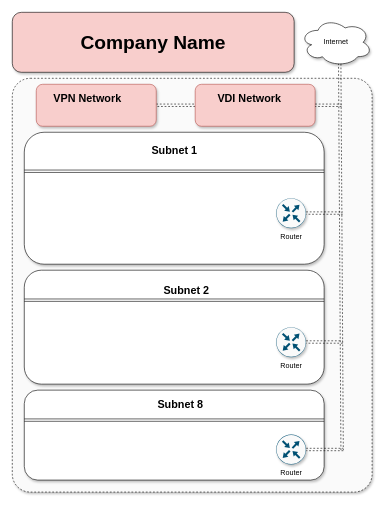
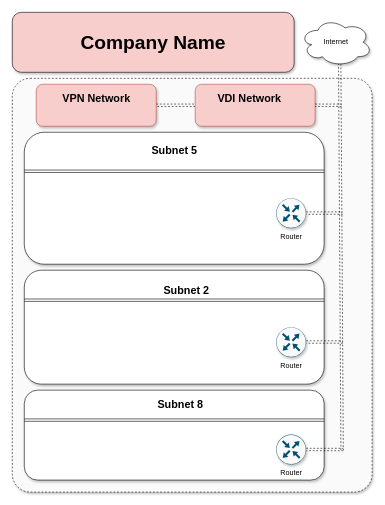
  <mxCell id="0" />
  <mxCell id="1" parent="0" />
  <mxCell id="2" value="" style="rounded=1;whiteSpace=wrap;html=1;shadow=1;arcSize=5;dashed=1;fillColor=#FAFAFA;" parent="1" vertex="1"><mxGeometry x="20" y="130" width="600" height="690" as="geometry" /></mxCell>
  <mxCell id="3" value="Internet" style="ellipse;shape=cloud;whiteSpace=wrap;html=1;shadow=1;" parent="1" vertex="1"><mxGeometry x="500" y="30" width="120" height="80" as="geometry" /></mxCell>
  <mxCell id="4" style="edgeStyle=none;shape=link;rounded=0;orthogonalLoop=1;jettySize=auto;html=1;exitX=0;exitY=0.5;exitDx=0;exitDy=0;entryX=1;entryY=0.5;entryDx=0;entryDy=0;fontSize=32;dashed=1;" parent="1" source="5" target="16" edge="1"><mxGeometry relative="1" as="geometry" /></mxCell>
  <mxCell id="5" value="" style="rounded=1;whiteSpace=wrap;html=1;shadow=1;fillColor=#f8cecc;strokeColor=#b85450;" parent="1" vertex="1"><mxGeometry x="325" y="140" width="200" height="70" as="geometry" /></mxCell>
  <mxCell id="6" value="" style="rounded=1;whiteSpace=wrap;html=1;shadow=1;" parent="1" vertex="1"><mxGeometry x="40" y="220" width="500" height="220" as="geometry" /></mxCell>
  <mxCell id="7" value="" style="rounded=1;whiteSpace=wrap;html=1;shadow=1;" parent="1" vertex="1"><mxGeometry x="40" y="650" width="500" height="150" as="geometry" /></mxCell>
  <mxCell id="8" value="Router" style="sketch=0;points=[[0.5,0,0],[1,0.5,0],[0.5,1,0],[0,0.5,0],[0.145,0.145,0],[0.856,0.145,0],[0.855,0.856,0],[0.145,0.855,0]];verticalLabelPosition=bottom;html=1;verticalAlign=top;aspect=fixed;align=center;pointerEvents=1;shape=mxgraph.cisco19.rect;prIcon=router;fillColor=#FAFAFA;strokeColor=#005073;shadow=1;" parent="1" vertex="1"><mxGeometry x="460" y="330" width="50" height="50" as="geometry" /></mxCell>
  <mxCell id="9" style="edgeStyle=none;shape=link;rounded=0;orthogonalLoop=1;jettySize=auto;html=1;exitX=1;exitY=0.5;exitDx=0;exitDy=0;exitPerimeter=0;dashed=1;strokeColor=default;fontSize=32;shadow=0;sketch=0;startFill=1;bendable=1;movable=1;" parent="1" source="10" edge="1"><mxGeometry relative="1" as="geometry"><mxPoint x="572" y="749" as="targetPoint" /></mxGeometry></mxCell>
  <mxCell id="10" value="Router" style="sketch=0;points=[[0.5,0,0],[1,0.5,0],[0.5,1,0],[0,0.5,0],[0.145,0.145,0],[0.856,0.145,0],[0.855,0.856,0],[0.145,0.855,0]];verticalLabelPosition=bottom;html=1;verticalAlign=top;aspect=fixed;align=center;pointerEvents=1;shape=mxgraph.cisco19.rect;prIcon=router;fillColor=#FAFAFA;strokeColor=#005073;shadow=1;" parent="1" vertex="1"><mxGeometry x="460" y="724" width="50" height="50" as="geometry" /></mxCell>
  <mxCell id="11" value="" style="endArrow=none;html=1;rounded=0;shape=link;" parent="1" edge="1"><mxGeometry width="50" height="50" relative="1" as="geometry"><mxPoint x="40" y="285" as="sourcePoint" /><mxPoint x="540" y="285" as="targetPoint" /></mxGeometry></mxCell>
  <mxCell id="12" value="" style="endArrow=none;html=1;rounded=0;shape=link;" parent="1" edge="1"><mxGeometry width="50" height="50" relative="1" as="geometry"><mxPoint x="40" y="700" as="sourcePoint" /><mxPoint x="540" y="700" as="targetPoint" /></mxGeometry></mxCell>
- <mxCell id="13" value="&lt;font style=&quot;font-size: 18px;&quot;&gt;&lt;b&gt;Subnet 1&lt;/b&gt;&lt;/font&gt;" style="text;html=1;align=center;verticalAlign=middle;resizable=0;points=[];autosize=1;strokeColor=none;fillColor=none;" parent="1" vertex="1"><mxGeometry x="240" y="230" width="100" height="40" as="geometry" /></mxCell>
+ <mxCell id="13" value="&lt;font style=&quot;font-size: 18px;&quot;&gt;&lt;b&gt;Subnet 5&lt;/b&gt;&lt;/font&gt;" style="text;html=1;align=center;verticalAlign=middle;resizable=0;points=[];autosize=1;strokeColor=none;fillColor=none;" parent="1" vertex="1"><mxGeometry x="240" y="230" width="100" height="40" as="geometry" /></mxCell>
  <mxCell id="14" value="&lt;font style=&quot;font-size: 18px;&quot;&gt;&lt;b&gt;Subnet 8&lt;/b&gt;&lt;/font&gt;" style="text;html=1;align=center;verticalAlign=middle;resizable=0;points=[];autosize=1;strokeColor=none;fillColor=none;" parent="1" vertex="1"><mxGeometry x="250" y="655" width="100" height="40" as="geometry" /></mxCell>
  <mxCell id="15" value="&lt;font style=&quot;font-size: 18px;&quot;&gt;&lt;b&gt;VDI Network&lt;br&gt;&lt;/b&gt;&lt;br&gt;&lt;/font&gt;" style="text;html=1;align=center;verticalAlign=middle;resizable=0;points=[];autosize=1;strokeColor=none;fillColor=none;" parent="1" vertex="1"><mxGeometry x="350" y="145" width="130" height="60" as="geometry" /></mxCell>
  <mxCell id="16" value="" style="rounded=1;whiteSpace=wrap;html=1;shadow=1;fillColor=#f8cecc;strokeColor=#b85450;" parent="1" vertex="1"><mxGeometry x="60" y="140" width="200" height="70" as="geometry" /></mxCell>
- <mxCell id="17" value="&lt;font style=&quot;font-size: 18px;&quot;&gt;&lt;b&gt;VPN Network&lt;br&gt;&lt;/b&gt;&lt;br&gt;&lt;/font&gt;" style="text;html=1;align=center;verticalAlign=middle;resizable=0;points=[];autosize=1;strokeColor=none;fillColor=none;" parent="1" vertex="1"><mxGeometry x="75" y="145" width="140" height="60" as="geometry" /></mxCell>
+ <mxCell id="17" value="&lt;font style=&quot;font-size: 18px;&quot;&gt;&lt;b&gt;VPN Network&lt;br&gt;&lt;/b&gt;&lt;br&gt;&lt;/font&gt;" style="text;html=1;align=center;verticalAlign=middle;resizable=0;points=[];autosize=1;strokeColor=none;fillColor=none;" parent="1" vertex="1"><mxGeometry x="90" y="145" width="140" height="60" as="geometry" /></mxCell>
  <mxCell id="18" value="&lt;span style=&quot;font-size: 32px;&quot;&gt;&lt;b&gt;Company Name&lt;/b&gt;&lt;/span&gt;" style="rounded=1;whiteSpace=wrap;html=1;shadow=1;fillColor=#f8cecc;" parent="1" vertex="1"><mxGeometry x="20" y="20" width="470" height="100" as="geometry" /></mxCell>
  <mxCell id="19" value="" style="endArrow=none;dashed=1;html=1;rounded=0;shadow=0;sketch=0;strokeColor=default;fontSize=32;shape=link;entryX=0.55;entryY=0.95;entryDx=0;entryDy=0;entryPerimeter=0;" parent="1" target="3" edge="1"><mxGeometry width="50" height="50" relative="1" as="geometry"><mxPoint x="570" y="750" as="sourcePoint" /><mxPoint x="570" y="120" as="targetPoint" /></mxGeometry></mxCell>
  <mxCell id="20" style="edgeStyle=none;shape=link;rounded=0;orthogonalLoop=1;jettySize=auto;html=1;exitX=1;exitY=0.5;exitDx=0;exitDy=0;exitPerimeter=0;dashed=1;strokeColor=default;fontSize=32;shadow=0;sketch=0;startFill=1;bendable=1;movable=1;" parent="1" edge="1"><mxGeometry relative="1" as="geometry"><mxPoint x="510" y="354.76" as="sourcePoint" /><mxPoint x="571" y="354.76" as="targetPoint" /></mxGeometry></mxCell>
  <mxCell id="21" style="edgeStyle=none;shape=link;rounded=0;orthogonalLoop=1;jettySize=auto;html=1;dashed=1;strokeColor=default;fontSize=32;shadow=0;sketch=0;startFill=1;bendable=1;movable=1;exitX=1;exitY=0.5;exitDx=0;exitDy=0;" parent="1" source="5" edge="1"><mxGeometry relative="1" as="geometry"><mxPoint x="530" y="190" as="sourcePoint" /><mxPoint x="569" y="175" as="targetPoint" /></mxGeometry></mxCell>
  <mxCell id="22" value="" style="rounded=1;whiteSpace=wrap;html=1;shadow=1;" vertex="1" parent="1"><mxGeometry x="40" y="450" width="500" height="190" as="geometry" /></mxCell>
  <mxCell id="23" value="Router" style="sketch=0;points=[[0.5,0,0],[1,0.5,0],[0.5,1,0],[0,0.5,0],[0.145,0.145,0],[0.856,0.145,0],[0.855,0.856,0],[0.145,0.855,0]];verticalLabelPosition=bottom;html=1;verticalAlign=top;aspect=fixed;align=center;pointerEvents=1;shape=mxgraph.cisco19.rect;prIcon=router;fillColor=#FAFAFA;strokeColor=#005073;shadow=1;" vertex="1" parent="1"><mxGeometry x="460" y="545" width="50" height="50" as="geometry" /></mxCell>
  <mxCell id="24" value="" style="endArrow=none;html=1;rounded=0;shape=link;" edge="1" parent="1"><mxGeometry width="50" height="50" relative="1" as="geometry"><mxPoint x="40" y="500" as="sourcePoint" /><mxPoint x="540" y="500" as="targetPoint" /></mxGeometry></mxCell>
  <mxCell id="25" style="edgeStyle=none;shape=link;rounded=0;orthogonalLoop=1;jettySize=auto;html=1;exitX=1;exitY=0.5;exitDx=0;exitDy=0;exitPerimeter=0;dashed=1;strokeColor=default;fontSize=32;shadow=0;sketch=0;startFill=1;bendable=1;movable=1;" edge="1" parent="1"><mxGeometry relative="1" as="geometry"><mxPoint x="510" y="569.76" as="sourcePoint" /><mxPoint x="571" y="569.76" as="targetPoint" /></mxGeometry></mxCell>
  <mxCell id="26" value="&lt;font style=&quot;font-size: 18px;&quot;&gt;&lt;b&gt;Subnet 2&lt;/b&gt;&lt;/font&gt;" style="text;html=1;align=center;verticalAlign=middle;resizable=0;points=[];autosize=1;strokeColor=none;fillColor=none;" vertex="1" parent="1"><mxGeometry x="260" y="465" width="100" height="40" as="geometry" /></mxCell>
